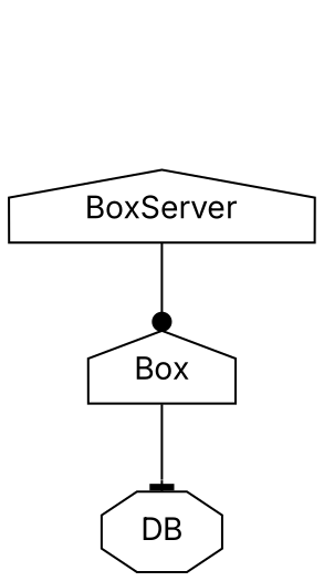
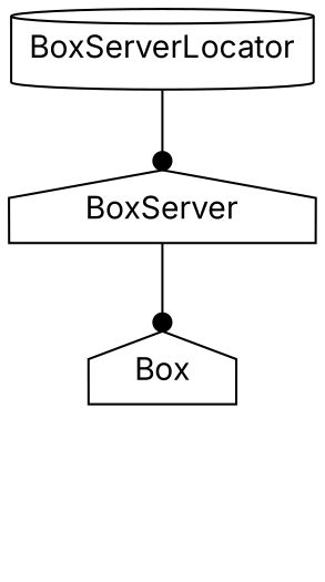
  digraph {
    fontname=Inter
    node [fontname=Inter shape=house]
    edge [arrowhead=dot fontname=Inter]
+   n1 [label=BoxServerLocator shape=cylinder]
    n2 [label=BoxServer]
    n3 [label=Box]
-   n4 [label=DB shape=octagon]
+   n1 -> n2
    n2 -> n3
-   n3 -> n4 [arrowhead=tee]
  }
